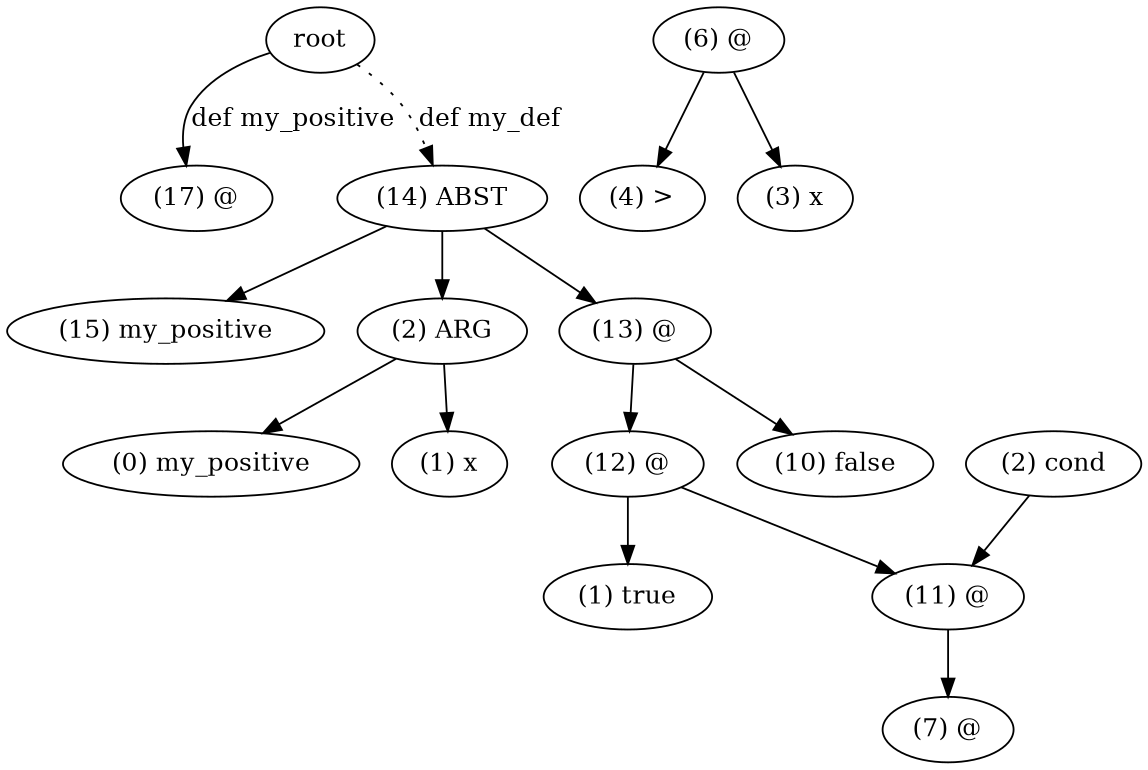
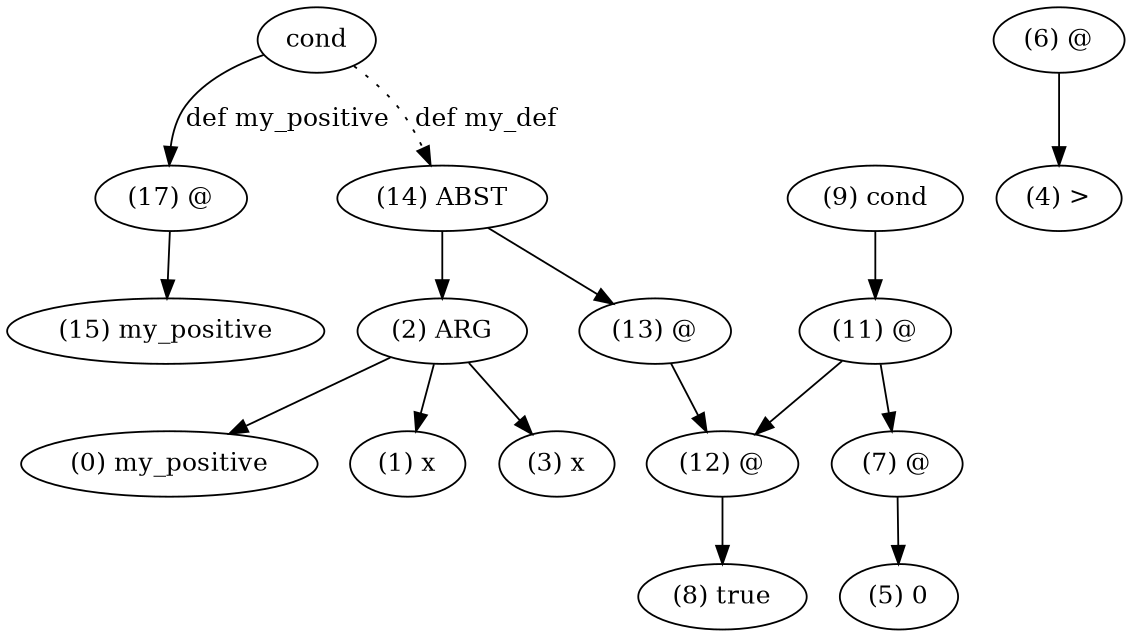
  digraph {
    "(17) @"
    "(15) my_positive"
    "(2) ARG"
    "(0) my_positive"
    "(1) x"
    "(6) @"
    "(4) >"
    "(3) x"
    "(7) @"
+   "(5) 0"
    "(11) @"
-   "(9) cond" [label="(2) cond"]
+   "(9) cond"
    "(12) @"
-   "(8) true" [label="(1) true"]
+   "(8) true"
    "(13) @"
-   "(10) false"
    "(14) ABST"
-   root
-   "(14) ABST" -> "(15) my_positive"
+   root [label=cond]
+   "(17) @" -> "(15) my_positive"
    "(2) ARG" -> "(0) my_positive"
    "(2) ARG" -> "(1) x"
    "(6) @" -> "(4) >"
-   "(6) @" -> "(3) x"
+   "(2) ARG" -> "(3) x"
+   "(7) @" -> "(5) 0"
    "(11) @" -> "(7) @"
    "(9) cond" -> "(11) @"
-   "(12) @" -> "(11) @"
+   "(11) @" -> "(12) @"
    "(12) @" -> "(8) true"
    "(13) @" -> "(12) @"
-   "(13) @" -> "(10) false"
    "(14) ABST" -> "(2) ARG"
    "(14) ABST" -> "(13) @"
    root -> "(17) @" [label="def my_positive"]
    root -> "(14) ABST" [label="def my_def" style=dotted]
  }
